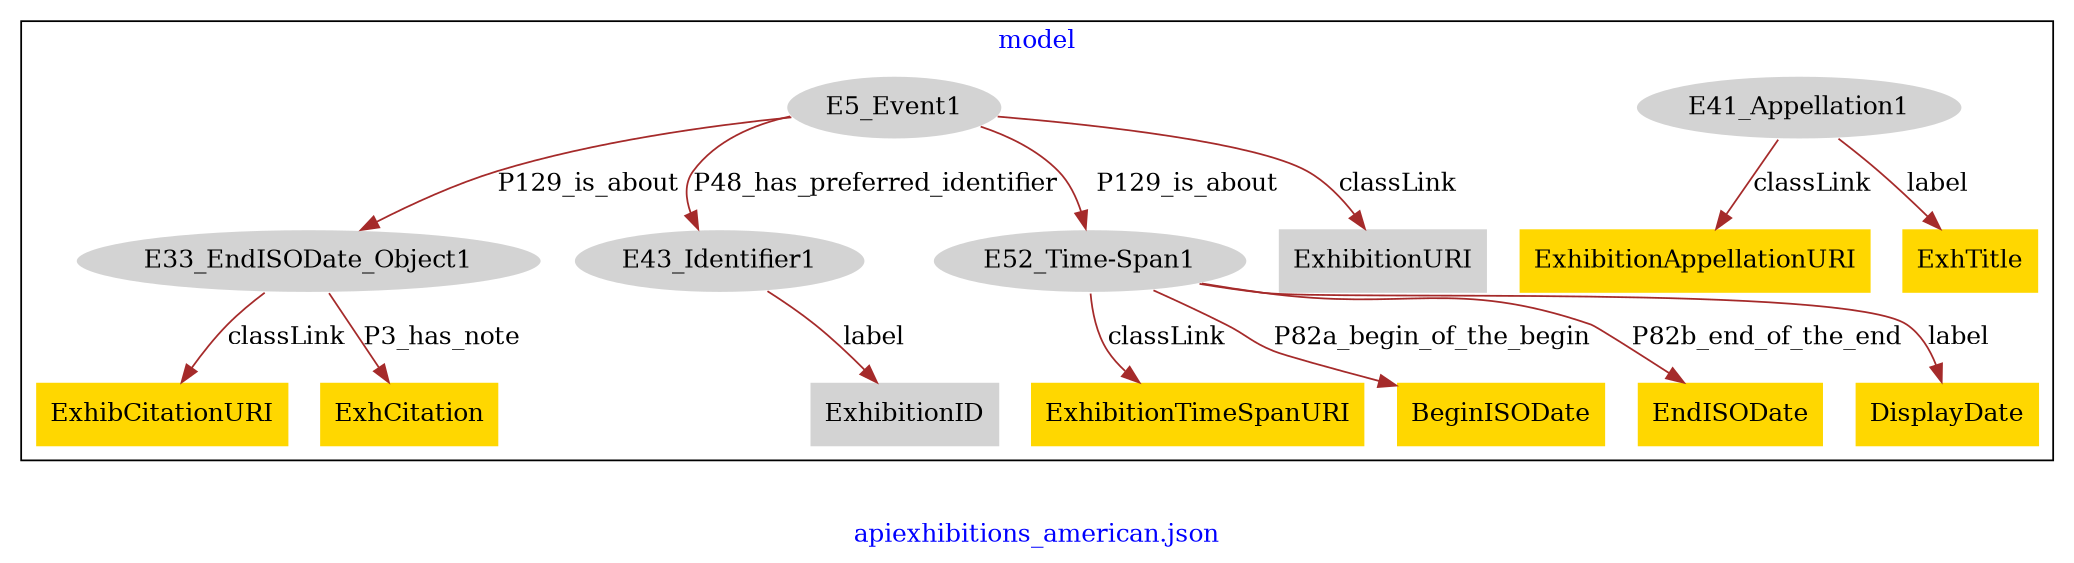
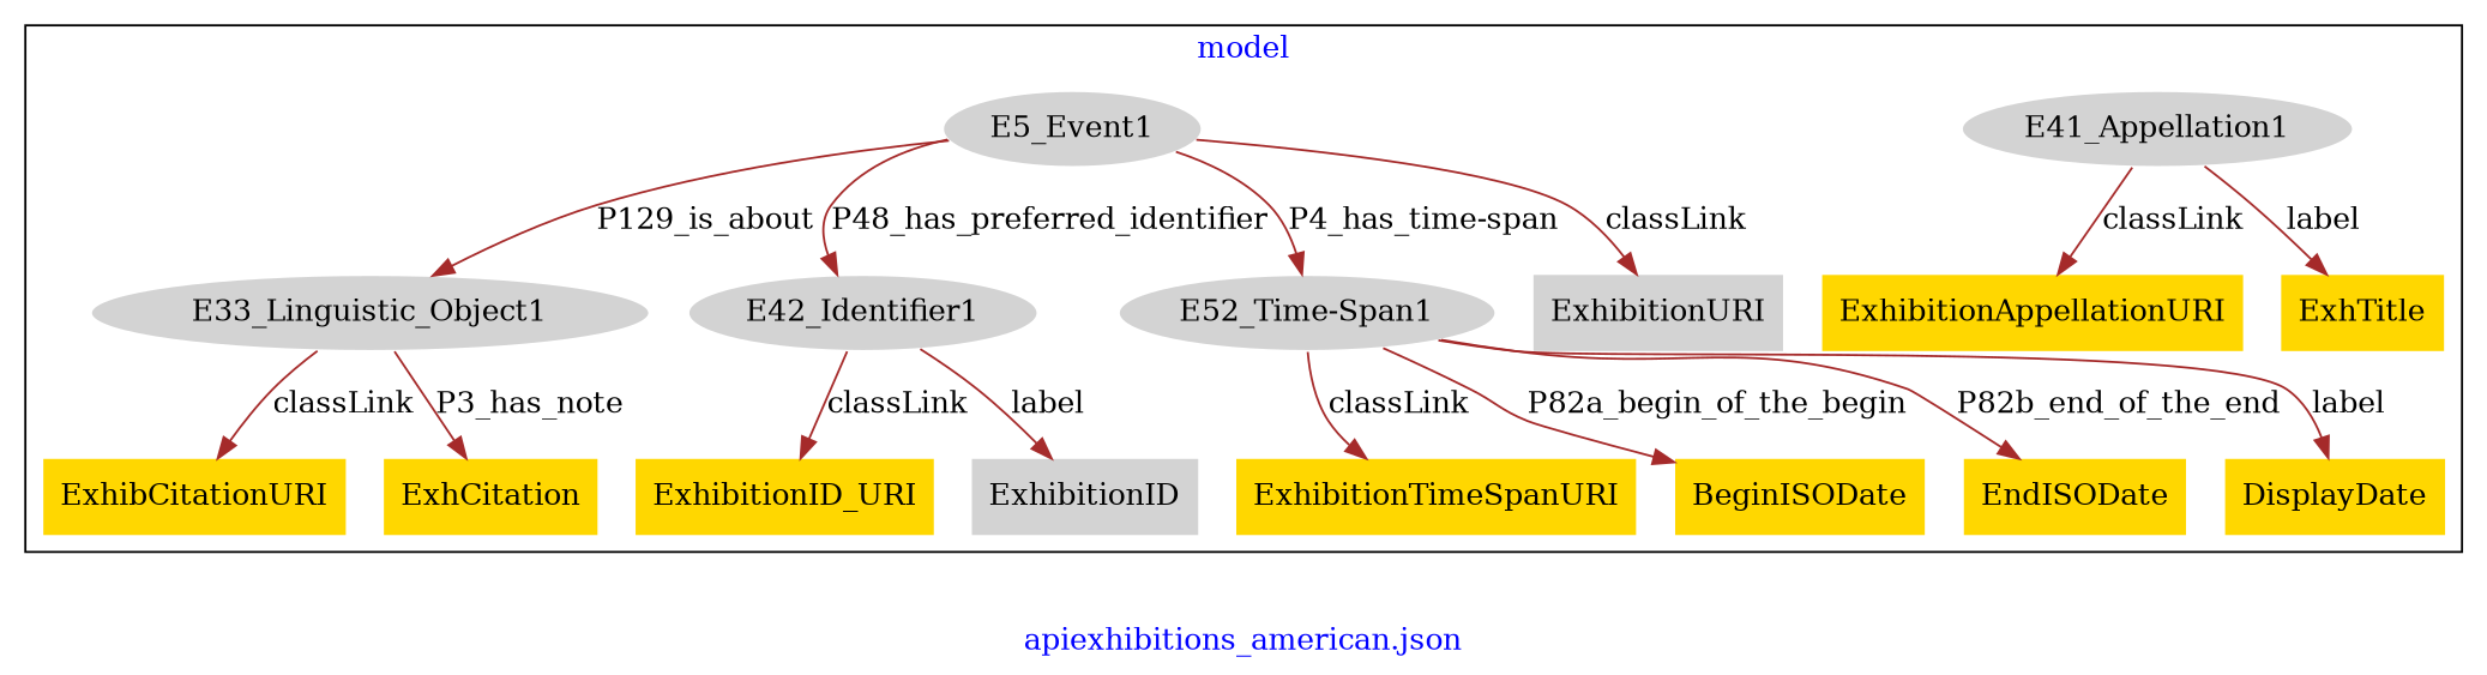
  digraph {
    fontcolor=blue
    fontname="DejaVu Serif"
    label="apiexhibitions_american.json"
    remincross=true
    node [fillcolor=gold fontname="DejaVu Serif" style=filled shape=plaintext]
    edge [color=brown fontcolor=black fontname="DejaVu Serif"]
-   n1 [color=white fillcolor=lightgray label=E33_EndISODate_Object1 shape=""]
+   n1 [color=white fillcolor=lightgray label=E33_Linguistic_Object1 shape=""]
    n2 [label=ExhibCitationURI]
    n3 [label=ExhCitation]
    n4 [color=white fillcolor=lightgray label=E41_Appellation1 shape=""]
    n5 [label=ExhibitionAppellationURI]
    n6 [label=ExhTitle]
-   n7 [color=white fillcolor=lightgray label=E43_Identifier1 shape=""]
+   n7 [color=white fillcolor=lightgray label=E42_Identifier1 shape=""]
+   n8 [label=ExhibitionID_URI]
    n9 [fillcolor=lightgray label=ExhibitionID]
    n10 [color=white fillcolor=lightgray label="E52_Time-Span1" shape=""]
    n11 [label=ExhibitionTimeSpanURI]
    n12 [label=BeginISODate]
    n13 [label=EndISODate]
    n14 [label=DisplayDate]
    n15 [color=white fillcolor=lightgray label=E5_Event1 shape=""]
    n16 [fillcolor=lightgray label=ExhibitionURI]
    subgraph cluster_1 {
      label=model
      n1
      n2
      n3
      n4
      n5
      n6
      n7
+     n8
      n9
      n10
      n11
      n12
      n13
      n14
      n15
      n16
    }
    n1 -> n2 [label=classLink]
    n1 -> n3 [label=P3_has_note]
    n4 -> n5 [label=classLink]
    n4 -> n6 [label=label]
+   n7 -> n8 [label=classLink]
    n7 -> n9 [label=label]
    n10 -> n11 [label=classLink]
    n10 -> n12 [label=P82a_begin_of_the_begin]
    n10 -> n13 [label=P82b_end_of_the_end]
    n10 -> n14 [label=label]
    n15 -> n1 [label=P129_is_about]
    n15 -> n7 [label=P48_has_preferred_identifier]
-   n15 -> n10 [label=P129_is_about]
+   n15 -> n10 [label="P4_has_time-span"]
    n15 -> n16 [label=classLink]
  }
